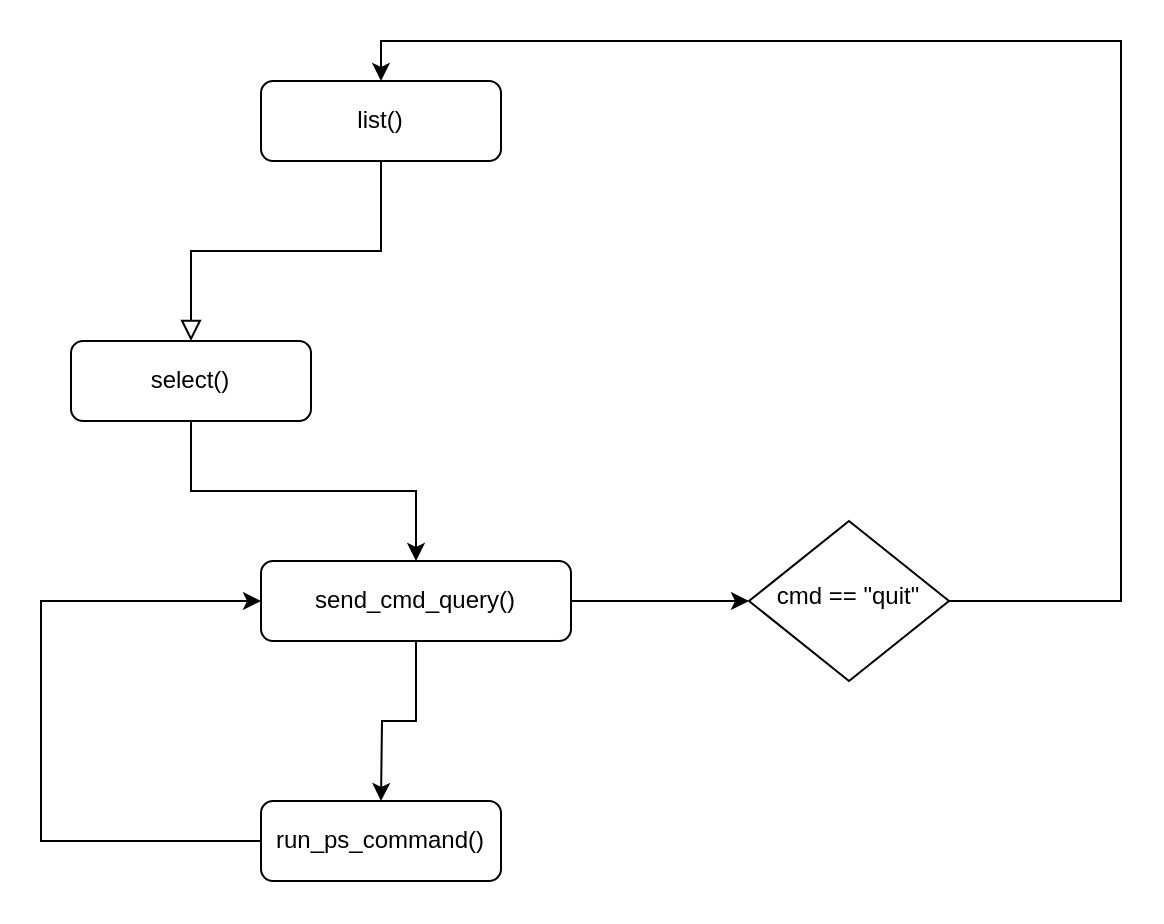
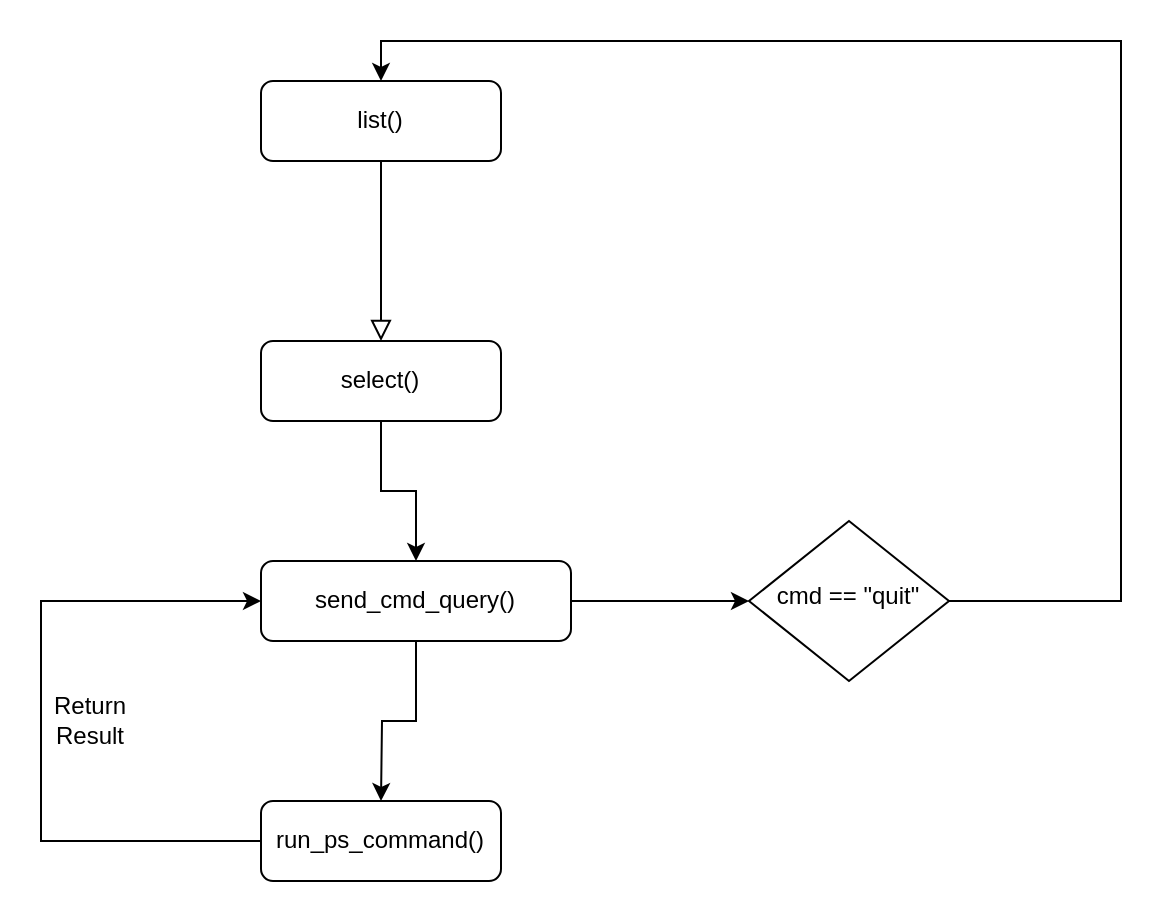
  <mxCell id="0" />
  <mxCell id="1" parent="0" />
  <mxCell id="2" value="" style="rounded=0;html=1;jettySize=auto;orthogonalLoop=1;fontSize=11;endArrow=block;endFill=0;endSize=8;strokeWidth=1;shadow=0;labelBackgroundColor=none;edgeStyle=orthogonalEdgeStyle;" parent="1" source="3" target="10" edge="1"><mxGeometry relative="1" as="geometry"><mxPoint x="190" y="160" as="targetPoint" /></mxGeometry></mxCell>
  <mxCell id="3" value="list()" style="rounded=1;whiteSpace=wrap;html=1;fontSize=12;glass=0;strokeWidth=1;shadow=0;" parent="1" vertex="1"><mxGeometry x="130" y="40" width="120" height="40" as="geometry" /></mxCell>
  <mxCell id="4" style="edgeStyle=orthogonalEdgeStyle;rounded=0;orthogonalLoop=1;jettySize=auto;html=1;" edge="1" parent="1" source="6"><mxGeometry relative="1" as="geometry"><mxPoint x="190" y="400" as="targetPoint" /></mxGeometry></mxCell>
  <mxCell id="5" style="edgeStyle=orthogonalEdgeStyle;rounded=0;orthogonalLoop=1;jettySize=auto;html=1;exitX=1;exitY=0.5;exitDx=0;exitDy=0;entryX=0;entryY=0.5;entryDx=0;entryDy=0;" edge="1" parent="1" source="6" target="8"><mxGeometry relative="1" as="geometry" /></mxCell>
  <mxCell id="6" value="send_cmd_query()" style="rounded=1;whiteSpace=wrap;html=1;fontSize=12;glass=0;strokeWidth=1;shadow=0;" parent="1" vertex="1"><mxGeometry x="130" y="280" width="155" height="40" as="geometry" /></mxCell>
  <mxCell id="7" style="edgeStyle=orthogonalEdgeStyle;rounded=0;orthogonalLoop=1;jettySize=auto;html=1;entryX=0.5;entryY=0;entryDx=0;entryDy=0;" edge="1" parent="1" source="8" target="3"><mxGeometry relative="1" as="geometry"><mxPoint x="530" y="18" as="targetPoint" /><Array as="points"><mxPoint x="560" y="300" /><mxPoint x="560" y="20" /><mxPoint x="190" y="20" /></Array></mxGeometry></mxCell>
  <mxCell id="8" value="cmd == &quot;quit&quot;" style="rhombus;whiteSpace=wrap;html=1;shadow=0;fontFamily=Helvetica;fontSize=12;align=center;strokeWidth=1;spacing=6;spacingTop=-4;" parent="1" vertex="1"><mxGeometry x="374" y="260" width="100" height="80" as="geometry" /></mxCell>
  <mxCell id="9" style="edgeStyle=orthogonalEdgeStyle;rounded=0;orthogonalLoop=1;jettySize=auto;html=1;" edge="1" parent="1" source="10" target="6"><mxGeometry relative="1" as="geometry" /></mxCell>
- <mxCell id="10" value="select()" style="rounded=1;whiteSpace=wrap;html=1;fontSize=12;glass=0;strokeWidth=1;shadow=0;" vertex="1" parent="1"><mxGeometry x="35" y="170" width="120" height="40" as="geometry" /></mxCell>
+ <mxCell id="10" value="select()" style="rounded=1;whiteSpace=wrap;html=1;fontSize=12;glass=0;strokeWidth=1;shadow=0;" vertex="1" parent="1"><mxGeometry x="130" y="170" width="120" height="40" as="geometry" /></mxCell>
  <mxCell id="11" style="edgeStyle=orthogonalEdgeStyle;rounded=0;orthogonalLoop=1;jettySize=auto;html=1;exitX=0;exitY=0.5;exitDx=0;exitDy=0;entryX=0;entryY=0.5;entryDx=0;entryDy=0;" edge="1" parent="1" source="12" target="6"><mxGeometry relative="1" as="geometry"><mxPoint x="20" y="290" as="targetPoint" /><Array as="points"><mxPoint x="20" y="420" /><mxPoint x="20" y="300" /></Array></mxGeometry></mxCell>
  <mxCell id="12" value="run_ps_command()" style="rounded=1;whiteSpace=wrap;html=1;fontSize=12;glass=0;strokeWidth=1;shadow=0;" vertex="1" parent="1"><mxGeometry x="130" y="400" width="120" height="40" as="geometry" /></mxCell>
+ <mxCell id="13" value="Return Result" style="text;html=1;strokeColor=none;fillColor=none;align=center;verticalAlign=middle;whiteSpace=wrap;rounded=0;" vertex="1" parent="1"><mxGeometry x="20" y="340" width="50" height="40" as="geometry" /></mxCell>
